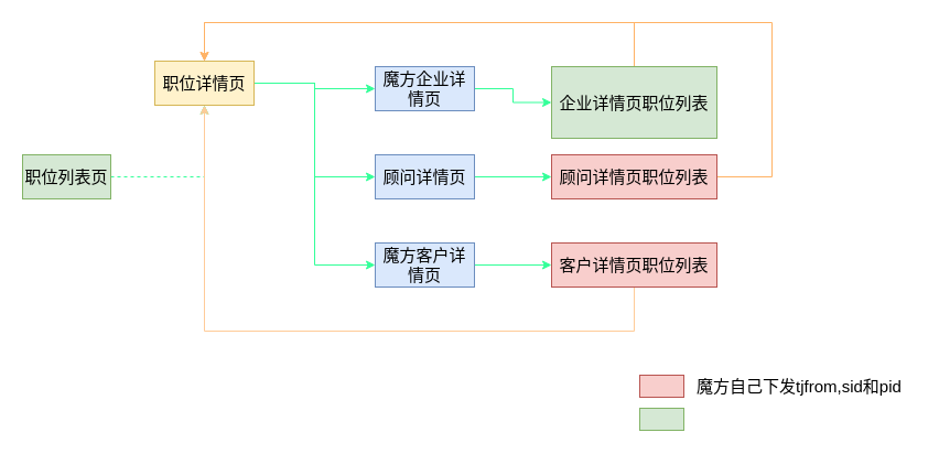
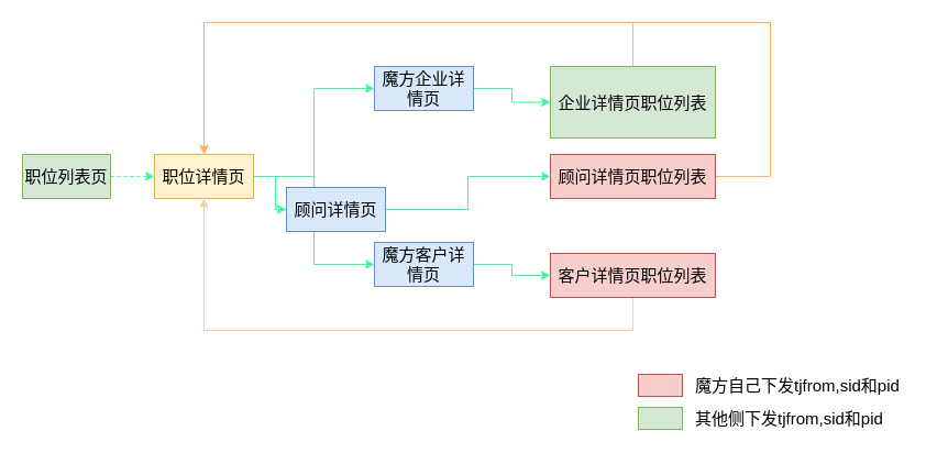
  <mxCell id="0" />
  <mxCell id="1" parent="0" />
  <mxCell id="2" value="" style="edgeStyle=orthogonalEdgeStyle;rounded=0;orthogonalLoop=1;jettySize=auto;html=1;fontSize=15;strokeColor=#33FF99;dashed=1;" edge="1" parent="1" source="3" target="7"><mxGeometry relative="1" as="geometry" /></mxCell>
  <mxCell id="3" value="职位列表页" style="rounded=0;whiteSpace=wrap;html=1;fontSize=15;fillColor=#d5e8d4;strokeColor=#82b366;" vertex="1" parent="1"><mxGeometry x="20" y="140" width="80" height="40" as="geometry" /></mxCell>
  <mxCell id="4" style="edgeStyle=orthogonalEdgeStyle;rounded=0;orthogonalLoop=1;jettySize=auto;html=1;entryX=0;entryY=0.5;entryDx=0;entryDy=0;fontSize=15;strokeColor=#33FF99;" edge="1" parent="1" source="7" target="9"><mxGeometry relative="1" as="geometry" /></mxCell>
  <mxCell id="5" style="edgeStyle=orthogonalEdgeStyle;rounded=0;orthogonalLoop=1;jettySize=auto;html=1;entryX=0;entryY=0.5;entryDx=0;entryDy=0;fontSize=15;strokeColor=#33FF99;" edge="1" parent="1" source="7" target="11"><mxGeometry relative="1" as="geometry" /></mxCell>
  <mxCell id="6" style="edgeStyle=orthogonalEdgeStyle;rounded=0;orthogonalLoop=1;jettySize=auto;html=1;entryX=0;entryY=0.5;entryDx=0;entryDy=0;fontSize=15;strokeColor=#33FF99;" edge="1" parent="1" source="7" target="13"><mxGeometry relative="1" as="geometry" /></mxCell>
- <mxCell id="7" value="职位详情页" style="rounded=0;whiteSpace=wrap;html=1;fontSize=15;fillColor=#fff2cc;strokeColor=#d6b656;" vertex="1" parent="1"><mxGeometry x="140" y="55" width="90" height="40" as="geometry" /></mxCell>
+ <mxCell id="7" value="职位详情页" style="rounded=0;whiteSpace=wrap;html=1;fontSize=15;fillColor=#fff2cc;strokeColor=#d6b656;" vertex="1" parent="1"><mxGeometry x="140" y="140" width="90" height="40" as="geometry" /></mxCell>
  <mxCell id="8" value="" style="edgeStyle=orthogonalEdgeStyle;rounded=0;orthogonalLoop=1;jettySize=auto;html=1;fontSize=15;strokeColor=#33FF99;" edge="1" parent="1" source="9" target="15"><mxGeometry relative="1" as="geometry" /></mxCell>
- <mxCell id="9" value="顾问详情页" style="rounded=0;whiteSpace=wrap;html=1;fontSize=15;fillColor=#dae8fc;strokeColor=#6c8ebf;" vertex="1" parent="1"><mxGeometry x="340" y="140" width="90" height="40" as="geometry" /></mxCell>
+ <mxCell id="9" value="顾问详情页" style="rounded=0;whiteSpace=wrap;html=1;fontSize=15;fillColor=#dae8fc;strokeColor=#6c8ebf;" vertex="1" parent="1"><mxGeometry x="260" y="170" width="90" height="40" as="geometry" /></mxCell>
  <mxCell id="10" value="" style="edgeStyle=orthogonalEdgeStyle;rounded=0;orthogonalLoop=1;jettySize=auto;html=1;fontSize=15;strokeColor=#33FF99;" edge="1" parent="1" source="11" target="19"><mxGeometry relative="1" as="geometry" /></mxCell>
  <mxCell id="11" value="魔方企业详情页" style="rounded=0;whiteSpace=wrap;html=1;fontSize=15;fillColor=#dae8fc;strokeColor=#6c8ebf;" vertex="1" parent="1"><mxGeometry x="340" y="60" width="90" height="40" as="geometry" /></mxCell>
  <mxCell id="12" value="" style="edgeStyle=orthogonalEdgeStyle;rounded=0;orthogonalLoop=1;jettySize=auto;html=1;fontSize=15;strokeColor=#33FF99;" edge="1" parent="1" source="13" target="17"><mxGeometry relative="1" as="geometry" /></mxCell>
  <mxCell id="13" value="魔方客户详情页" style="rounded=0;whiteSpace=wrap;html=1;fontSize=15;fillColor=#dae8fc;strokeColor=#6c8ebf;" vertex="1" parent="1"><mxGeometry x="340" y="220" width="90" height="40" as="geometry" /></mxCell>
  <mxCell id="14" style="edgeStyle=orthogonalEdgeStyle;rounded=0;orthogonalLoop=1;jettySize=auto;html=1;entryX=0.5;entryY=0;entryDx=0;entryDy=0;fontSize=15;strokeColor=#FFB366;" edge="1" parent="1" source="15" target="7"><mxGeometry relative="1" as="geometry"><Array as="points"><mxPoint x="700" y="160" /><mxPoint x="700" y="20" /><mxPoint x="185" y="20" /></Array></mxGeometry></mxCell>
  <mxCell id="15" value="顾问详情页职位列表" style="rounded=0;whiteSpace=wrap;html=1;fontSize=15;fillColor=#f8cecc;strokeColor=#b85450;" vertex="1" parent="1"><mxGeometry x="500" y="140" width="150" height="40" as="geometry" /></mxCell>
  <mxCell id="16" style="edgeStyle=orthogonalEdgeStyle;rounded=0;orthogonalLoop=1;jettySize=auto;html=1;entryX=0.5;entryY=1;entryDx=0;entryDy=0;fontSize=15;strokeColor=#FFCC99;" edge="1" parent="1" source="17" target="7"><mxGeometry relative="1" as="geometry"><Array as="points"><mxPoint x="575" y="300" /><mxPoint x="185" y="300" /></Array></mxGeometry></mxCell>
- <mxCell id="17" value="客户详情页职位列表" style="rounded=0;whiteSpace=wrap;html=1;fontSize=15;fillColor=#f8cecc;strokeColor=#b85450;" vertex="1" parent="1"><mxGeometry x="500" y="220" width="150" height="40" as="geometry" /></mxCell>
+ <mxCell id="17" value="客户详情页职位列表" style="rounded=0;whiteSpace=wrap;html=1;fontSize=15;fillColor=#f8cecc;strokeColor=#b85450;" vertex="1" parent="1"><mxGeometry x="500" y="230" width="150" height="40" as="geometry" /></mxCell>
  <mxCell id="18" style="edgeStyle=orthogonalEdgeStyle;rounded=0;orthogonalLoop=1;jettySize=auto;html=1;entryX=0.5;entryY=0;entryDx=0;entryDy=0;fontSize=15;strokeColor=#FFB366;" edge="1" parent="1" source="19" target="7"><mxGeometry relative="1" as="geometry"><Array as="points"><mxPoint x="575" y="20" /><mxPoint x="185" y="20" /></Array></mxGeometry></mxCell>
  <mxCell id="19" value="企业详情页职位列表" style="rounded=0;whiteSpace=wrap;html=1;fontSize=15;fillColor=#d5e8d4;strokeColor=#82b366;" vertex="1" parent="1"><mxGeometry x="500" y="60" width="150" height="65" as="geometry" /></mxCell>
  <mxCell id="20" value="" style="rounded=0;whiteSpace=wrap;html=1;fontSize=15;fillColor=#f8cecc;strokeColor=#b85450;" vertex="1" parent="1"><mxGeometry x="580" y="340" width="40" height="20" as="geometry" /></mxCell>
  <mxCell id="21" value="魔方自己下发tjfrom,sid和pid" style="text;html=1;align=left;verticalAlign=middle;resizable=0;points=[];autosize=1;strokeColor=none;fillColor=none;fontSize=15;" vertex="1" parent="1"><mxGeometry x="630" y="340" width="200" height="20" as="geometry" /></mxCell>
  <mxCell id="22" value="" style="rounded=0;whiteSpace=wrap;html=1;fontSize=15;fillColor=#d5e8d4;strokeColor=#82b366;" vertex="1" parent="1"><mxGeometry x="580" y="370" width="40" height="20" as="geometry" /></mxCell>
+ <mxCell id="23" value="其他侧下发tjfrom,sid和pid" style="text;html=1;align=left;verticalAlign=middle;resizable=0;points=[];autosize=1;strokeColor=none;fillColor=none;fontSize=15;" vertex="1" parent="1"><mxGeometry x="630" y="370" width="190" height="20" as="geometry" /></mxCell>
